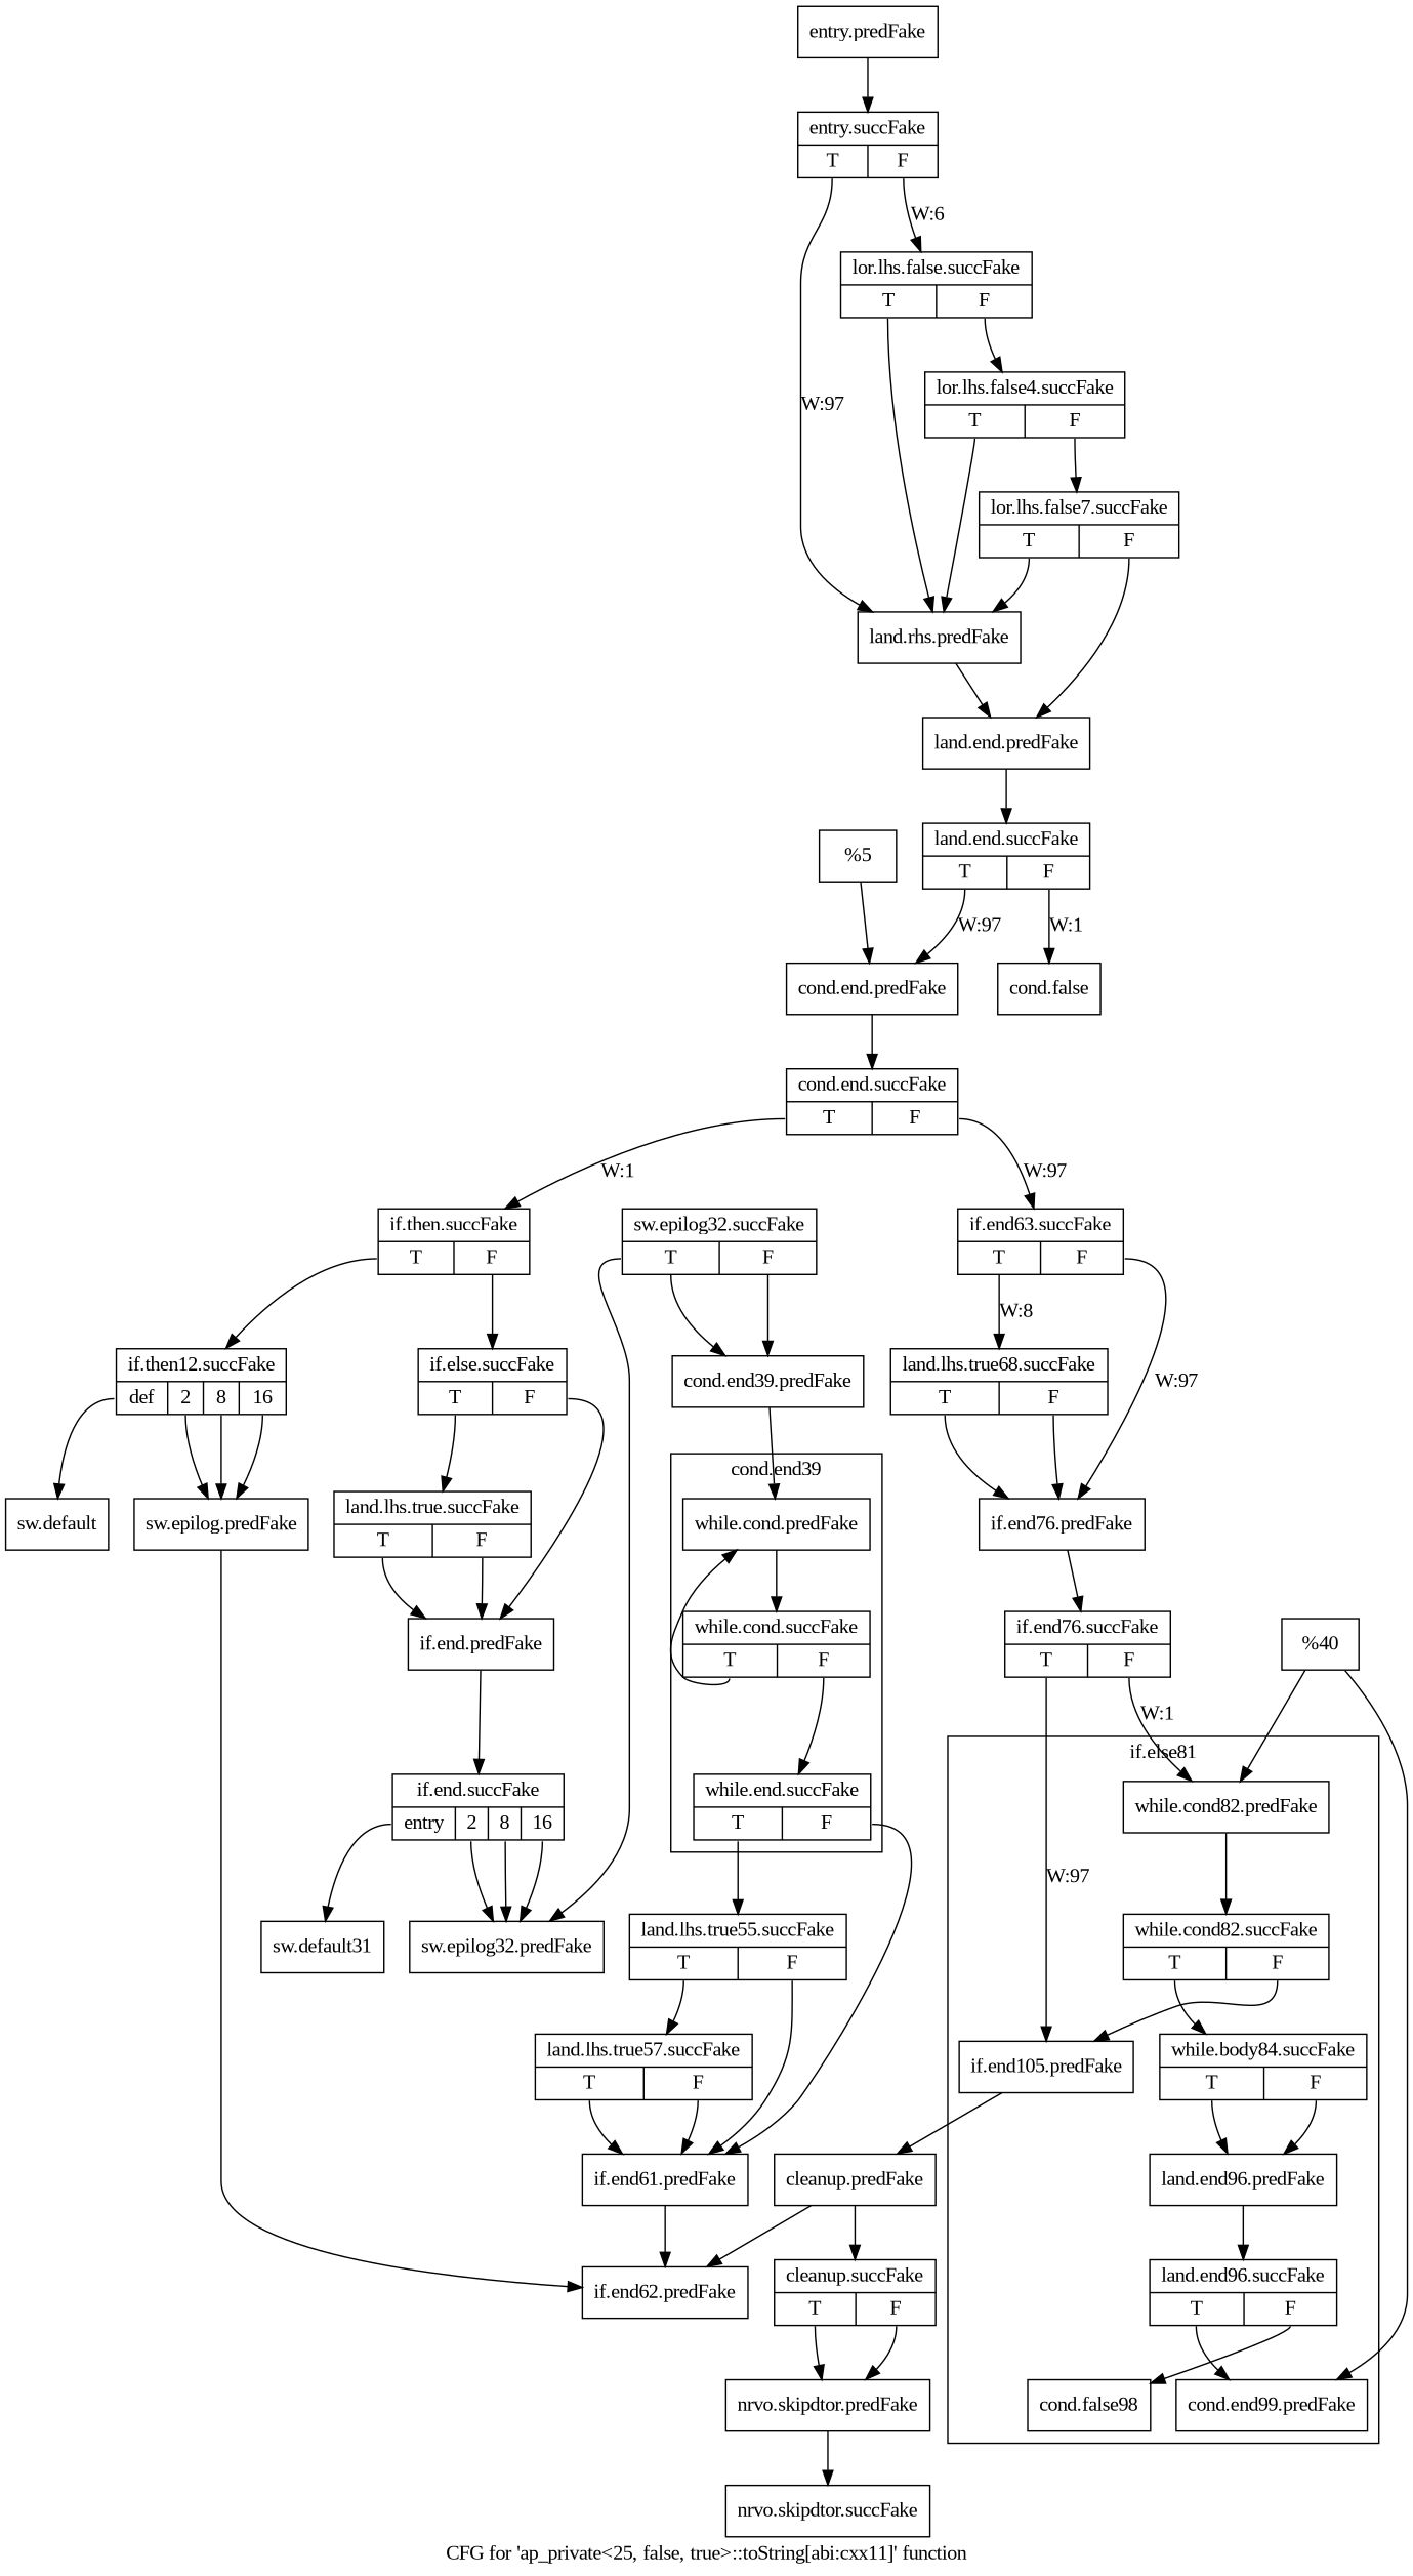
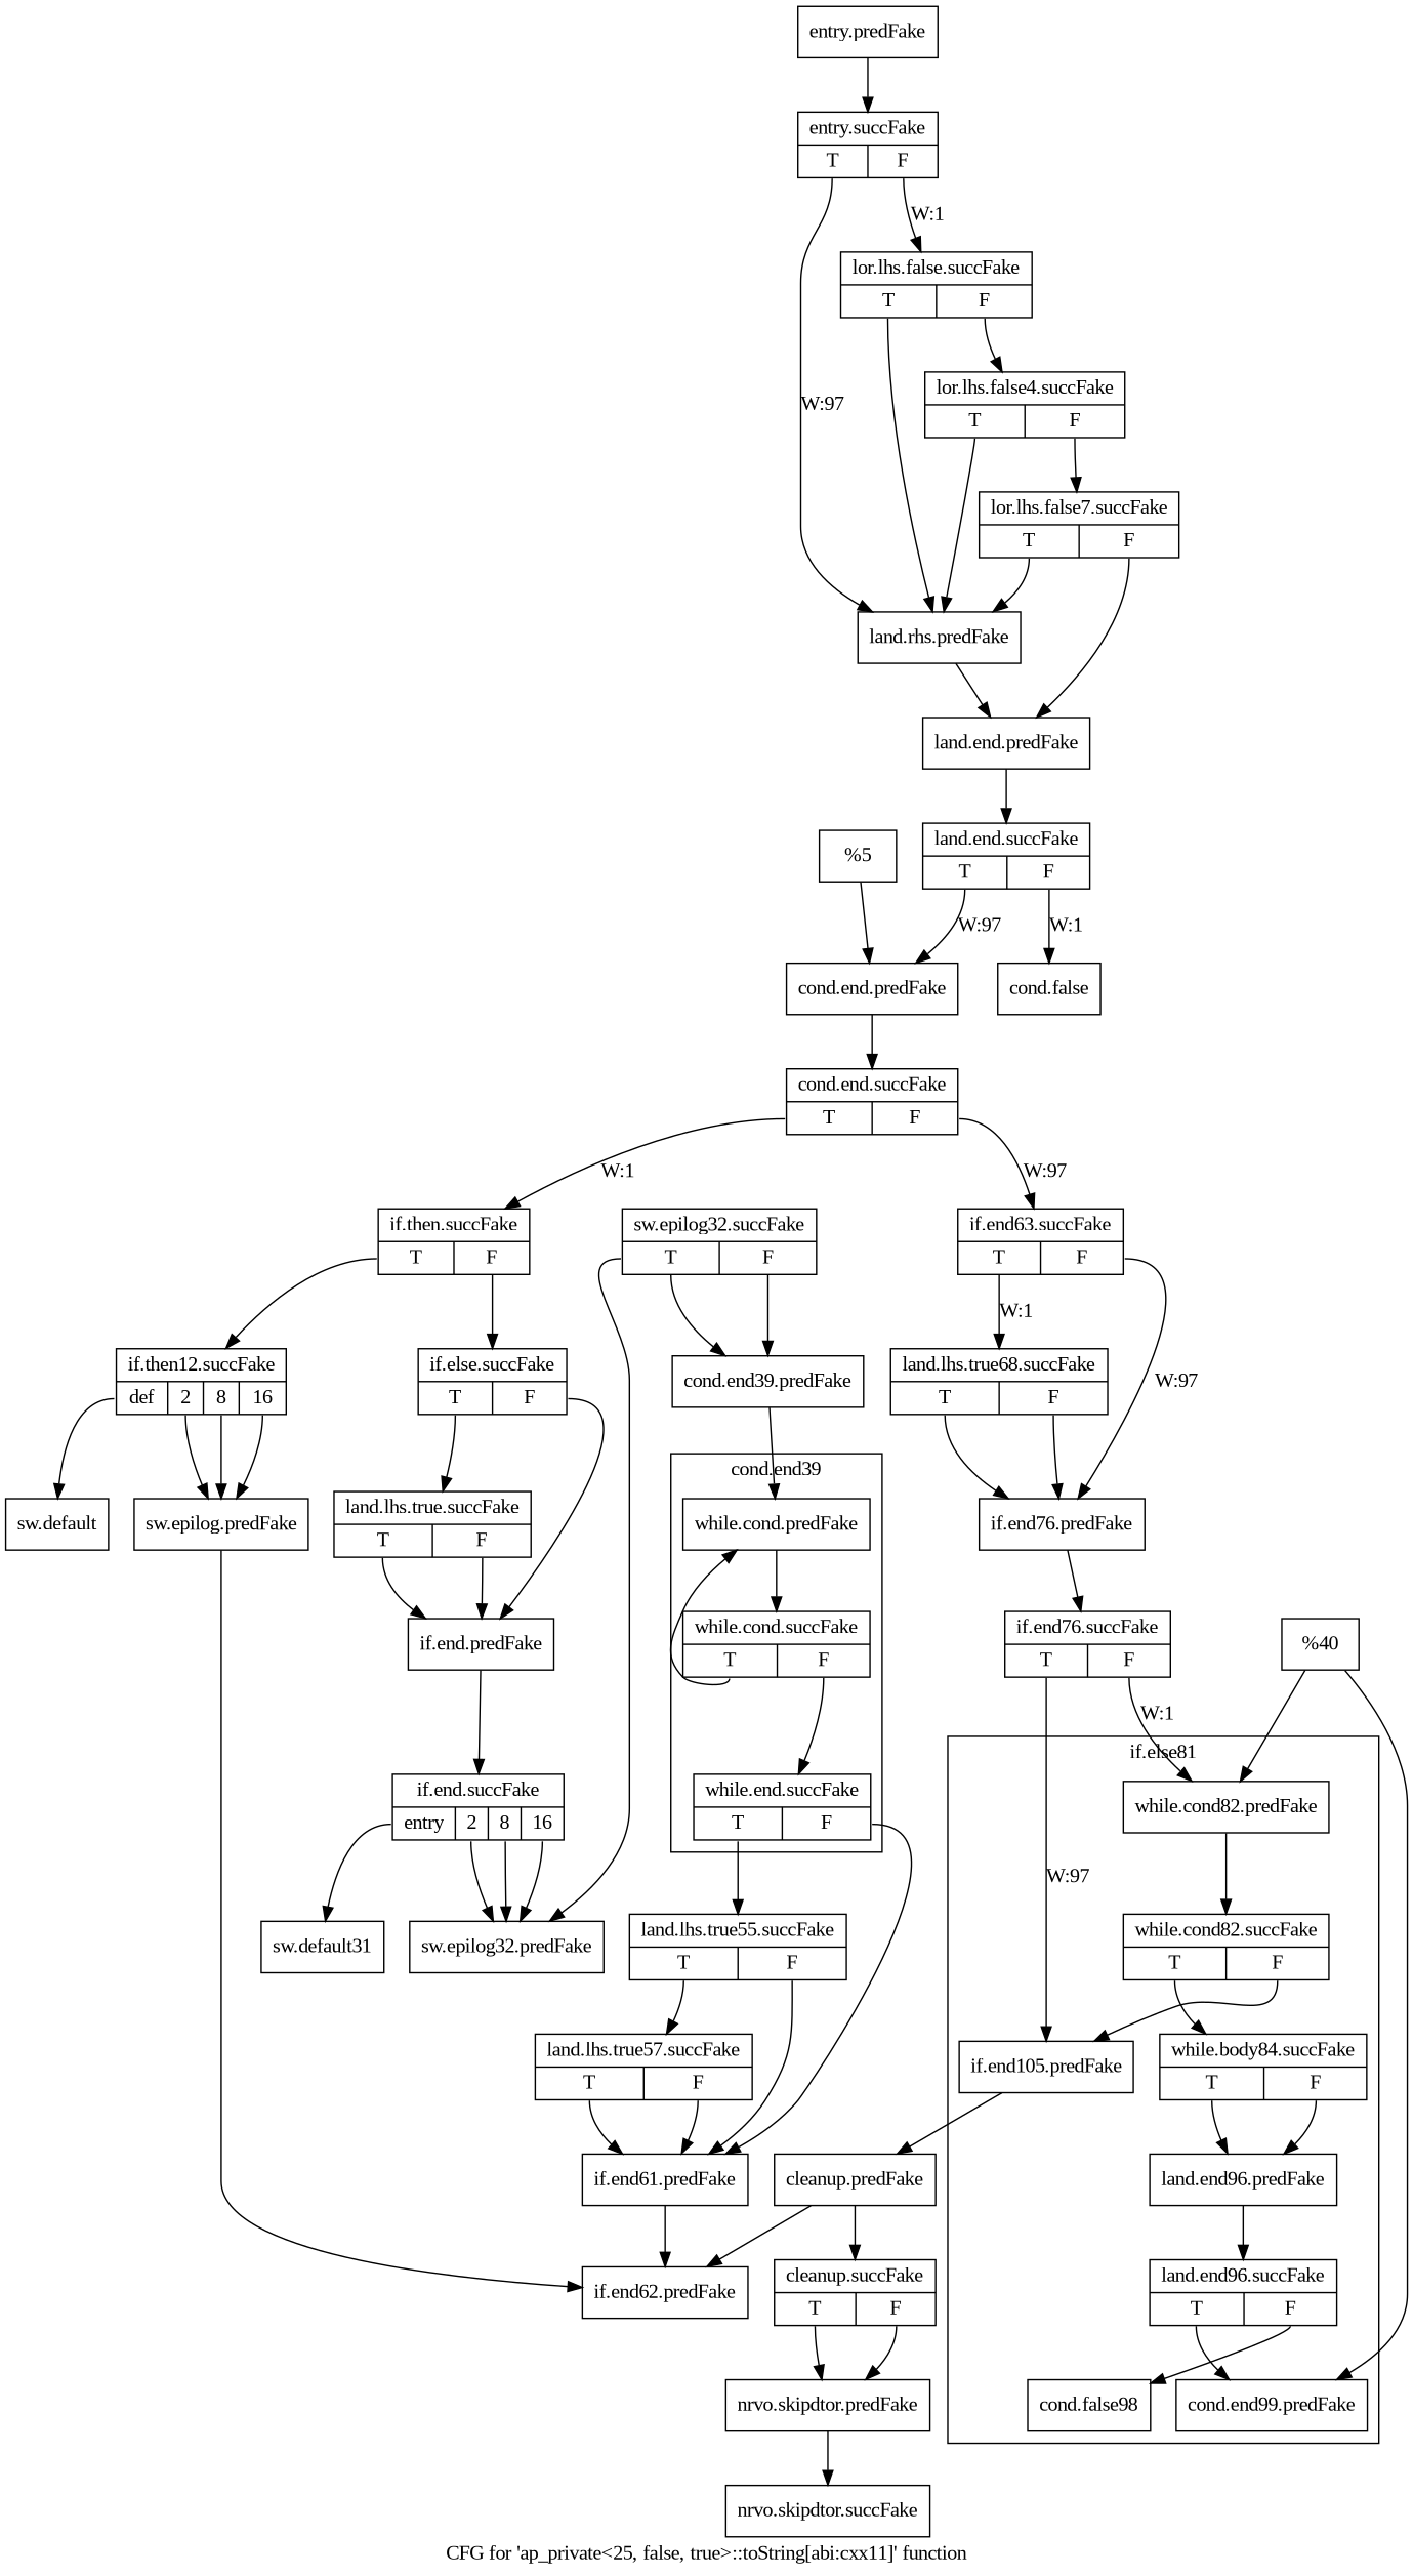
  digraph {
    fontname="Liberation Serif"
    label="CFG for 'ap_private\<25, false, true\>::toString[abi:cxx11]' function"
    node [filename="/tools/Xilinx/Vitis_HLS/2022.1/include/etc/ap_private.h" fontname="Liberation Serif" linenumber=3129 shape=record]
    edge [execusionnum=0 filename="/tools/Xilinx/Vitis_HLS/2022.1/include/etc/ap_private.h" fontname="Liberation Serif" tailport=s0]
    n1 [label="{while.cond.predFake}" linenumber=3191]
    n2 [label="{while.cond.succFake|{<s0>T|<s1>F}}" linenumber=3191]
    n3 [label="{while.end.succFake|{<s0>T|<s1>F}}" linenumber=3199]
    n4 [label="{if.end105.predFake}" linenumber=3229]
    n5 [label="{while.cond82.predFake}" linenumber=3221]
    n6 [label="{while.cond82.succFake|{<s0>T|<s1>F}}" linenumber=3221]
    n7 [label="{cond.false98}" linenumber=3225]
    n8 [label="{cond.end99.predFake}" linenumber=3226]
    n9 [label="{while.body84.succFake|{<s0>T|<s1>F}}" linenumber=3225]
    n10 [label="{land.end96.predFake}" linenumber=3225]
    n11 [label="{land.end96.succFake|{<s0>T|<s1>F}}" linenumber=3225]
    n12 [label="{land.lhs.true55.succFake|{<s0>T|<s1>F}}" linenumber=3199]
    n13 [label="{if.end61.predFake}" filename="" linenumber=""]
    n14 [label="{cleanup.predFake}" linenumber=3231]
    n15 [label="{entry.predFake}" filename="" linenumber=""]
    n16 [label="{entry.succFake|{<s0>T|<s1>F}}"]
    n17 [label="{land.rhs.predFake}" filename="" linenumber=""]
    n18 [label="{lor.lhs.false.succFake|{<s0>T|<s1>F}}"]
    n19 [label="{land.end.predFake}"]
    n20 [label="{lor.lhs.false4.succFake|{<s0>T|<s1>F}}"]
    n21 [label="{land.end.succFake|{<s0>T|<s1>F}}"]
    n22 [label="{lor.lhs.false7.succFake|{<s0>T|<s1>F}}"]
    n23 [label="{cond.end.predFake}" linenumber=3133]
    n24 [label="{cond.false}"]
    n25 [label="{cond.end.succFake|{<s0>T|<s1>F}}" linenumber=3134]
    n26 [label="{if.then.succFake|{<s0>T|<s1>F}}" linenumber=3140]
    n27 [label="{if.end63.succFake|{<s0>T|<s1>F}}" linenumber=3209]
    n28 [label="{%5}"]
    n29 [label="{if.then12.succFake|{<s0>def|<s1>2|<s2>8|<s3>16}}" linenumber=3143]
    n30 [label="{if.else.succFake|{<s0>T|<s1>F}}" linenumber=3160]
    n31 [label="{land.lhs.true68.succFake|{<s0>T|<s1>F}}" linenumber=3209]
    n32 [label="{if.end76.predFake}" linenumber=3218]
    n33 [label="{sw.default}" linenumber=3154]
    n34 [label="{sw.epilog.predFake}" linenumber=3156]
    n35 [label="{land.lhs.true.succFake|{<s0>T|<s1>F}}" linenumber=3160]
    n36 [label="{if.end.predFake}" linenumber=3170]
    n37 [label="{if.end76.succFake|{<s0>T|<s1>F}}" linenumber=3218]
    n38 [label="{if.end62.predFake}" linenumber=3202]
    n39 [label="{if.end.succFake|{<s0>entry|<s1>2|<s2>8|<s3>16}}" linenumber=3170]
    n40 [label="{cleanup.succFake|{<s0>T|<s1>F}}" linenumber=3231]
    n41 [label="{sw.default31}" linenumber=3181]
    n42 [label="{sw.epilog32.predFake}" linenumber=3183]
    n43 [label="{sw.epilog32.succFake|{<s0>T|<s1>F}}" linenumber=3186]
    n44 [label="{cond.end39.predFake}" linenumber=3186]
    n45 [label="{land.lhs.true57.succFake|{<s0>T|<s1>F}}" linenumber=3199]
    n46 [label="{nrvo.skipdtor.predFake}" linenumber=3231]
    n47 [label="{%40}" linenumber=3225]
    n48 [label="{nrvo.skipdtor.succFake}" linenumber=3231]
    subgraph cluster_1 {
      invocationtime=-1
      label="cond.end39"
      tripcount=0
      n1
      n2
      n3
    }
    subgraph cluster_2 {
      invocationtime=1
      label="if.else81"
      tripcount=0
      n4
      n5
      n6
      n7
      n8
      n9
      n10
      n11
    }
    n1 -> n2
    n2 -> n1 [memoryops="_ZZNK10ap_privateILi25ELb0ELb1EE8toStringB5cxx11EhbE6digits_read:3193"]
    n2 -> n3 [tailport=s1]
    n3 -> n12
    n3 -> n13 [tailport=s1 execusionnum="" filename=""]
    n4 -> n14
    n5 -> n6
    n6 -> n4 [tailport=s1 filename=""]
    n6 -> n9
    n9 -> n10 [filename=""]
    n9 -> n10 [tailport=s1 execusionnum="" filename=""]
    n10 -> n11
    n11 -> n7 [tailport=s1 execusionnum="" filename=""]
    n11 -> n8
    n12 -> n13 [tailport=s1 execusionnum="" filename=""]
    n12 -> n45
    n13 -> n38 [filename=""]
    n14 -> n38
    n14 -> n40
    n15 -> n16 [execusionnum=96]
    n16 -> n17 [label="W:97" execusionnum="" filename=""]
-   n16 -> n18 [label="W:6" tailport=s1]
+   n16 -> n18 [label="W:1" tailport=s1]
    n17 -> n19 [execusionnum=96 filename=""]
    n18 -> n17 [execusionnum="" filename=""]
    n18 -> n20 [tailport=s1]
    n19 -> n21 [execusionnum=96]
    n20 -> n17 [execusionnum="" filename=""]
    n20 -> n22 [tailport=s1]
    n21 -> n23 [execusionnum=96 label="W:97"]
    n21 -> n24 [label="W:1" tailport=s1 execusionnum="" filename=""]
    n22 -> n17 [execusionnum="" filename=""]
    n22 -> n19 [tailport=s1 execusionnum="" filename=""]
    n23 -> n25 [execusionnum=96]
    n25 -> n26 [label="W:1"]
    n25 -> n27 [execusionnum=96 label="W:97" tailport=s1]
    n26 -> n29
    n26 -> n30 [tailport=s1]
-   n27 -> n31 [label="W:8"]
+   n27 -> n31 [label="W:1"]
    n27 -> n32 [label="W:97" tailport=s1 execusionnum="" filename=""]
    n28 -> n23 [execusionnum="" filename=""]
    n29 -> n33 [execusionnum="" filename=""]
    n29 -> n34 [tailport=s1]
    n29 -> n34 [tailport=s2]
    n29 -> n34 [tailport=s3]
    n30 -> n35
    n30 -> n36 [tailport=s1 execusionnum="" filename=""]
    n31 -> n32
    n31 -> n32 [tailport=s1 execusionnum="" filename=""]
    n32 -> n37 [execusionnum=96]
    n34 -> n38
    n35 -> n36
    n35 -> n36 [tailport=s1 execusionnum="" filename=""]
    n36 -> n39
    n37 -> n4 [execusionnum=96 label="W:97"]
    n37 -> n5 [label="W:1" tailport=s1]
    n39 -> n41 [execusionnum="" filename=""]
    n39 -> n42 [tailport=s1]
    n39 -> n42 [tailport=s2]
    n39 -> n42 [tailport=s3]
    n40 -> n46 [execusionnum="" filename=""]
    n40 -> n46 [tailport=s1]
    n43 -> n42
    n43 -> n44
    n43 -> n44 [tailport=s1]
    n44 -> n1
    n45 -> n13 [memoryops="_ZZNK10ap_privateILi25ELb0ELb1EE8toStringB5cxx11EhbE6digits_read:3200"]
    n45 -> n13 [tailport=s1 execusionnum="" filename=""]
    n46 -> n48
    n47 -> n5 [memoryops="_ZZNK10ap_privateILi25ELb0ELb1EE8toStringB5cxx11EhbE6digits_read:3226"]
    n47 -> n8 [execusionnum="" filename=""]
  }
